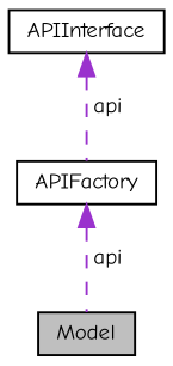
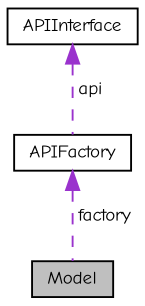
  digraph {
    fontname="Comic Neue"
    node [color=black fillcolor=white fontname="Comic Neue" fontsize=10 shape=record style=filled]
    edge [color=darkorchid3 dir=back fontname="Comic Neue" fontsize=10 labelfontname=Helvetica labelfontsize=10 style=dashed]
    n1 [fillcolor=grey75 fontcolor=black height=0.2 label=Model width=0.4]
    n2 [height=0.2 label=APIFactory width=0.4]
    n3 [height=0.2 label=APIInterface width=0.4]
-   n2 -> n1 [label=" api"]
+   n2 -> n1 [label=" factory"]
    n3 -> n2 [label=" api"]
  }
